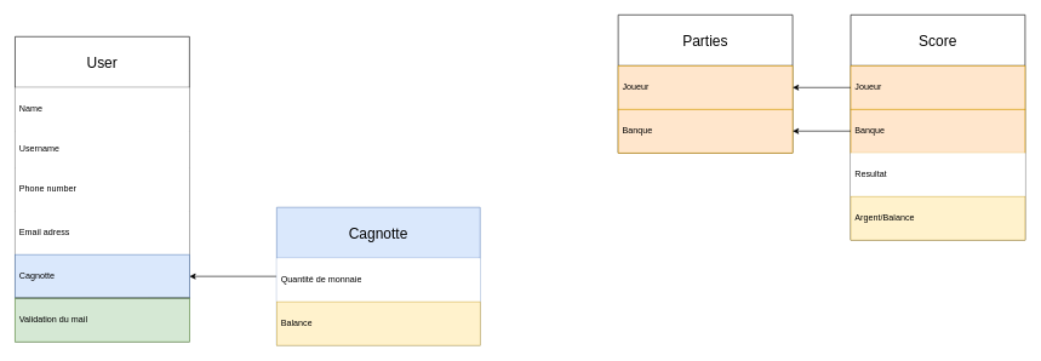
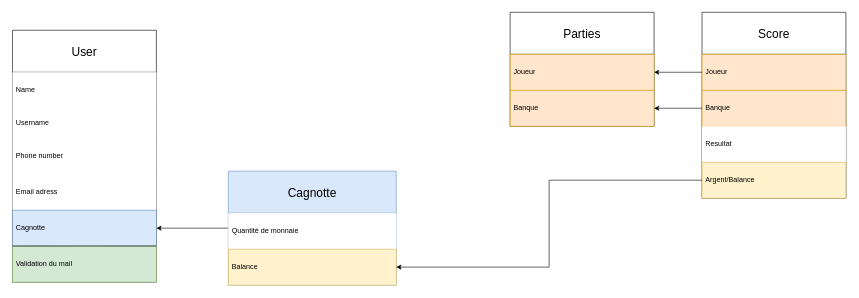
  <mxCell id="0" />
  <mxCell id="1" parent="0" />
  <mxCell id="2" value="&lt;font style=&quot;font-size: 20px;&quot;&gt;User&lt;/font&gt;" style="swimlane;fontStyle=0;childLayout=stackLayout;horizontal=1;startSize=70;horizontalStack=0;resizeParent=1;resizeParentMax=0;resizeLast=0;collapsible=1;marginBottom=0;whiteSpace=wrap;html=1;rotation=0;gradientColor=none;swimlaneFillColor=none;fillColor=default;strokeColor=default;" vertex="1" parent="1"><mxGeometry x="20" y="50" width="240" height="420" as="geometry"><mxRectangle x="160" y="160" width="80" height="40" as="alternateBounds" /></mxGeometry></mxCell>
  <mxCell id="3" value="Name" style="text;strokeColor=none;fillColor=default;align=left;verticalAlign=middle;spacingLeft=4;spacingRight=4;overflow=hidden;points=[[0,0.5],[1,0.5]];portConstraint=eastwest;rotatable=0;whiteSpace=wrap;html=1;" vertex="1" parent="2"><mxGeometry y="70" width="240" height="60" as="geometry" /></mxCell>
  <mxCell id="4" value="Username" style="text;strokeColor=none;fillColor=default;align=left;verticalAlign=middle;spacingLeft=4;spacingRight=4;overflow=hidden;points=[[0,0.5],[1,0.5]];portConstraint=eastwest;rotatable=0;whiteSpace=wrap;html=1;" vertex="1" parent="2"><mxGeometry y="130" width="240" height="50" as="geometry" /></mxCell>
  <mxCell id="5" value="Phone number" style="text;strokeColor=none;fillColor=default;align=left;verticalAlign=middle;spacingLeft=4;spacingRight=4;overflow=hidden;points=[[0,0.5],[1,0.5]];portConstraint=eastwest;rotatable=0;whiteSpace=wrap;html=1;" vertex="1" parent="2"><mxGeometry y="180" width="240" height="60" as="geometry" /></mxCell>
  <mxCell id="6" value="Email adress" style="text;align=left;verticalAlign=middle;spacingLeft=4;spacingRight=4;overflow=hidden;points=[[0,0.5],[1,0.5]];portConstraint=eastwest;rotatable=0;whiteSpace=wrap;html=1;fillColor=default;" vertex="1" parent="2"><mxGeometry y="240" width="240" height="60" as="geometry" /></mxCell>
  <mxCell id="7" value="Cagnotte" style="text;strokeColor=#6c8ebf;fillColor=#dae8fc;align=left;verticalAlign=middle;spacingLeft=4;spacingRight=4;overflow=hidden;points=[[0,0.5],[1,0.5]];portConstraint=eastwest;rotatable=0;whiteSpace=wrap;html=1;" vertex="1" parent="2"><mxGeometry y="300" width="240" height="60" as="geometry" /></mxCell>
  <mxCell id="8" value="Validation du mail" style="text;strokeColor=#82b366;fillColor=#d5e8d4;align=left;verticalAlign=middle;spacingLeft=4;spacingRight=4;overflow=hidden;points=[[0,0.5],[1,0.5]];portConstraint=eastwest;rotatable=0;whiteSpace=wrap;html=1;" vertex="1" parent="2"><mxGeometry y="360" width="240" height="60" as="geometry" /></mxCell>
  <mxCell id="9" value="" style="endArrow=none;html=1;rounded=0;exitX=0.001;exitY=-0.003;exitDx=0;exitDy=0;exitPerimeter=0;entryX=1.001;entryY=-0.004;entryDx=0;entryDy=0;entryPerimeter=0;" edge="1" parent="2" source="8" target="8"><mxGeometry width="50" height="50" relative="1" as="geometry"><mxPoint x="60" y="340" as="sourcePoint" /><mxPoint x="110" y="290" as="targetPoint" /></mxGeometry></mxCell>
  <mxCell id="10" style="edgeStyle=orthogonalEdgeStyle;rounded=0;orthogonalLoop=1;jettySize=auto;html=1;" edge="1" parent="1" source="11" target="7"><mxGeometry relative="1" as="geometry" /></mxCell>
  <mxCell id="11" value="&lt;font style=&quot;font-size: 20px;&quot;&gt;Cagnotte&lt;/font&gt;" style="swimlane;fontStyle=0;childLayout=stackLayout;horizontal=1;startSize=70;horizontalStack=0;resizeParent=1;resizeParentMax=0;resizeLast=0;collapsible=1;marginBottom=0;whiteSpace=wrap;html=1;rotation=0;swimlaneFillColor=none;fillColor=#dae8fc;strokeColor=#6c8ebf;" vertex="1" parent="1"><mxGeometry x="380" y="285" width="280" height="190" as="geometry"><mxRectangle x="520" y="395" width="80" height="40" as="alternateBounds" /></mxGeometry></mxCell>
  <mxCell id="12" value="Quantité de monnaie" style="text;strokeColor=none;fillColor=default;align=left;verticalAlign=middle;spacingLeft=4;spacingRight=4;overflow=hidden;points=[[0,0.5],[1,0.5]];portConstraint=eastwest;rotatable=0;whiteSpace=wrap;html=1;" vertex="1" parent="11"><mxGeometry y="70" width="280" height="60" as="geometry" /></mxCell>
  <mxCell id="13" value="Balance" style="text;strokeColor=#d6b656;fillColor=#fff2cc;align=left;verticalAlign=middle;spacingLeft=4;spacingRight=4;overflow=hidden;points=[[0,0.5],[1,0.5]];portConstraint=eastwest;rotatable=0;whiteSpace=wrap;html=1;" vertex="1" parent="11"><mxGeometry y="130" width="280" height="60" as="geometry" /></mxCell>
  <mxCell id="14" value="&lt;font style=&quot;font-size: 20px;&quot;&gt;Parties&lt;/font&gt;" style="swimlane;fontStyle=0;childLayout=stackLayout;horizontal=1;startSize=70;horizontalStack=0;resizeParent=1;resizeParentMax=0;resizeLast=0;collapsible=1;marginBottom=0;whiteSpace=wrap;html=1;rotation=0;gradientColor=none;swimlaneFillColor=none;fillColor=default;" vertex="1" parent="1"><mxGeometry x="850" y="20" width="240" height="190" as="geometry"><mxRectangle x="160" y="160" width="80" height="40" as="alternateBounds" /></mxGeometry></mxCell>
  <mxCell id="15" value="Joueur" style="text;strokeColor=#d79b00;fillColor=#ffe6cc;align=left;verticalAlign=middle;spacingLeft=4;spacingRight=4;overflow=hidden;points=[[0,0.5],[1,0.5]];portConstraint=eastwest;rotatable=0;whiteSpace=wrap;html=1;" vertex="1" parent="14"><mxGeometry y="70" width="240" height="60" as="geometry" /></mxCell>
  <mxCell id="16" value="Banque" style="text;strokeColor=#d79b00;fillColor=#ffe6cc;align=left;verticalAlign=middle;spacingLeft=4;spacingRight=4;overflow=hidden;points=[[0,0.5],[1,0.5]];portConstraint=eastwest;rotatable=0;whiteSpace=wrap;html=1;" vertex="1" parent="14"><mxGeometry y="130" width="240" height="60" as="geometry" /></mxCell>
  <mxCell id="17" value="&lt;font style=&quot;font-size: 20px;&quot;&gt;Score&lt;/font&gt;" style="swimlane;fontStyle=0;childLayout=stackLayout;horizontal=1;startSize=70;horizontalStack=0;resizeParent=1;resizeParentMax=0;resizeLast=0;collapsible=1;marginBottom=0;whiteSpace=wrap;html=1;rotation=0;gradientColor=none;swimlaneFillColor=none;fillColor=default;" vertex="1" parent="1"><mxGeometry x="1170" y="20" width="240" height="310" as="geometry"><mxRectangle x="160" y="160" width="80" height="40" as="alternateBounds" /></mxGeometry></mxCell>
  <mxCell id="18" value="Joueur" style="text;strokeColor=#d79b00;fillColor=#ffe6cc;align=left;verticalAlign=middle;spacingLeft=4;spacingRight=4;overflow=hidden;points=[[0,0.5],[1,0.5]];portConstraint=eastwest;rotatable=0;whiteSpace=wrap;html=1;" vertex="1" parent="17"><mxGeometry y="70" width="240" height="60" as="geometry" /></mxCell>
  <mxCell id="19" value="Banque" style="text;strokeColor=#d79b00;fillColor=#ffe6cc;align=left;verticalAlign=middle;spacingLeft=4;spacingRight=4;overflow=hidden;points=[[0,0.5],[1,0.5]];portConstraint=eastwest;rotatable=0;whiteSpace=wrap;html=1;" vertex="1" parent="17"><mxGeometry y="130" width="240" height="60" as="geometry" /></mxCell>
  <mxCell id="20" value="Resultat" style="text;align=left;verticalAlign=middle;spacingLeft=4;spacingRight=4;overflow=hidden;points=[[0,0.5],[1,0.5]];portConstraint=eastwest;rotatable=0;whiteSpace=wrap;html=1;fillColor=default;" vertex="1" parent="17"><mxGeometry y="190" width="240" height="60" as="geometry" /></mxCell>
  <mxCell id="21" value="Argent/Balance" style="text;strokeColor=#d6b656;fillColor=#fff2cc;align=left;verticalAlign=middle;spacingLeft=4;spacingRight=4;overflow=hidden;points=[[0,0.5],[1,0.5]];portConstraint=eastwest;rotatable=0;whiteSpace=wrap;html=1;" vertex="1" parent="17"><mxGeometry y="250" width="240" height="60" as="geometry" /></mxCell>
  <mxCell id="22" style="edgeStyle=orthogonalEdgeStyle;rounded=0;orthogonalLoop=1;jettySize=auto;html=1;" edge="1" parent="1" source="18" target="15"><mxGeometry relative="1" as="geometry" /></mxCell>
  <mxCell id="23" style="edgeStyle=orthogonalEdgeStyle;rounded=0;orthogonalLoop=1;jettySize=auto;html=1;" edge="1" parent="1" source="19" target="16"><mxGeometry relative="1" as="geometry" /></mxCell>
+ <mxCell id="24" style="edgeStyle=orthogonalEdgeStyle;rounded=0;orthogonalLoop=1;jettySize=auto;html=1;" edge="1" parent="1" source="21" target="13"><mxGeometry relative="1" as="geometry" /></mxCell>
